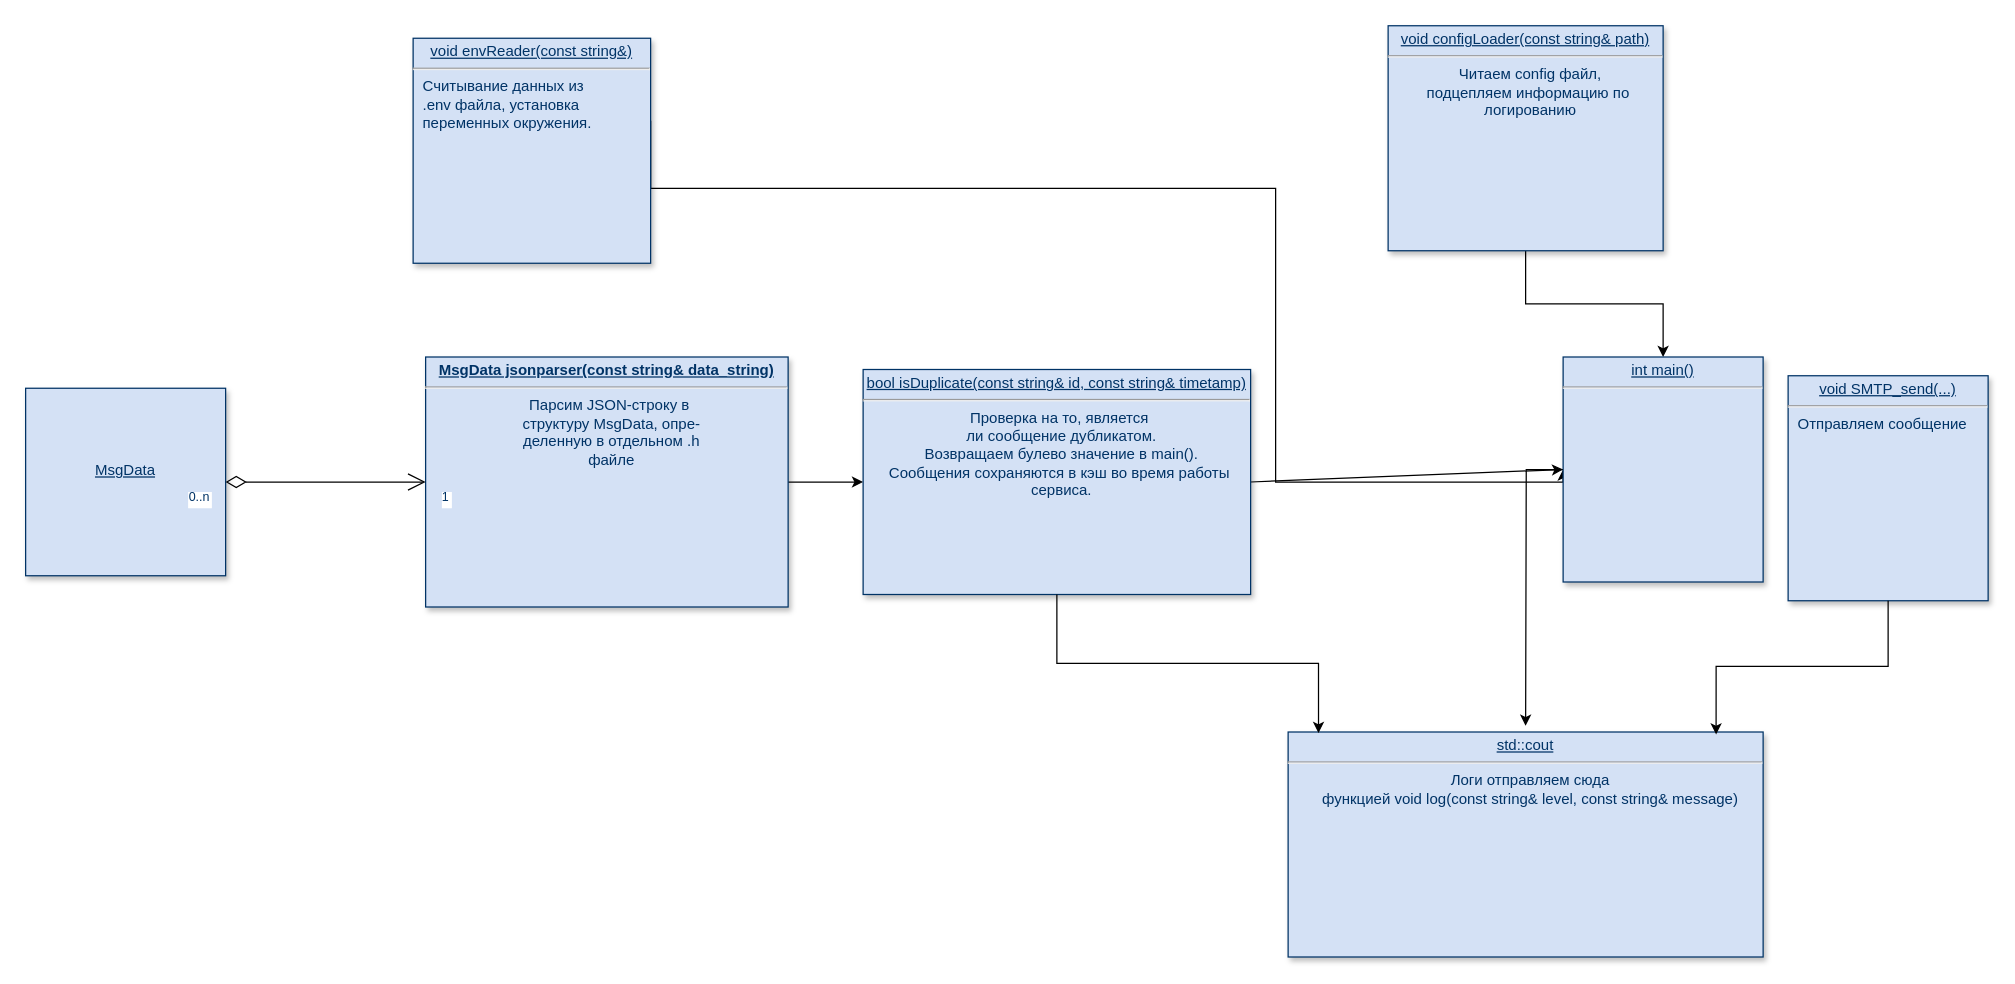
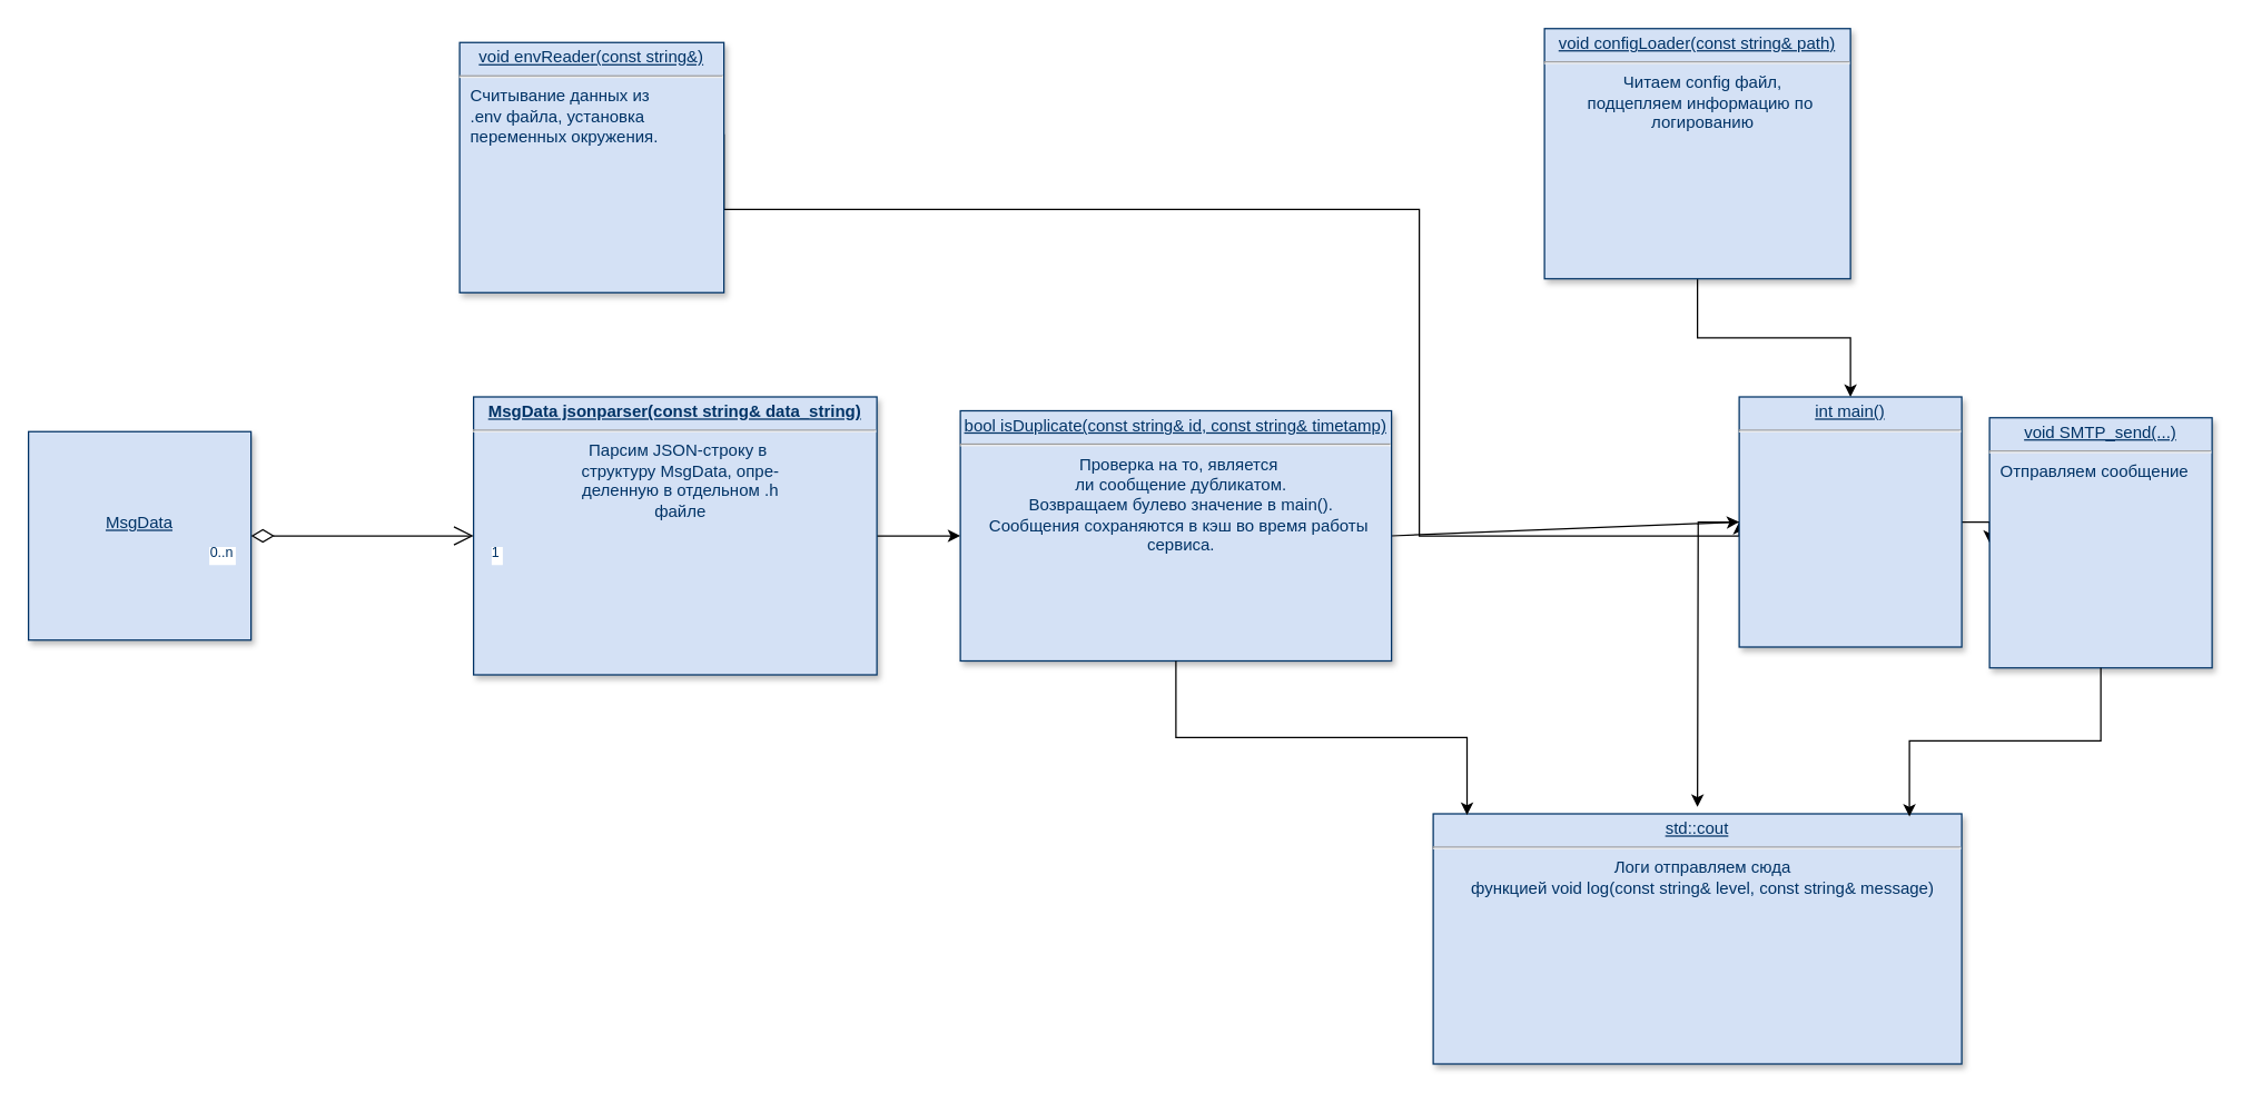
  <mxCell id="0" />
  <mxCell id="1" parent="0" />
  <mxCell id="2" style="edgeStyle=orthogonalEdgeStyle;rounded=0;orthogonalLoop=1;jettySize=auto;html=1;entryX=0;entryY=0.5;entryDx=0;entryDy=0;exitX=1;exitY=0.367;exitDx=0;exitDy=0;exitPerimeter=0;" edge="1" parent="1" source="3" target="14"><mxGeometry relative="1" as="geometry"><mxPoint x="741.92" y="258" as="targetPoint" /><mxPoint x="530" y="130" as="sourcePoint" /><Array as="points"><mxPoint x="520" y="150" /><mxPoint x="1020" y="150" /><mxPoint x="1020" y="385" /></Array></mxGeometry></mxCell>
  <mxCell id="3" value="&lt;p style=&quot;margin: 0px; margin-top: 4px; text-align: center; text-decoration: underline;&quot;&gt;void envReader(const string&amp;amp;)&lt;/p&gt;&lt;hr&gt;&lt;p style=&quot;margin: 0px; margin-left: 8px;&quot;&gt;Считывание данных из&amp;nbsp;&lt;/p&gt;&lt;p style=&quot;margin: 0px; margin-left: 8px;&quot;&gt;.env файла, установка&amp;nbsp;&lt;/p&gt;&lt;p style=&quot;margin: 0px; margin-left: 8px;&quot;&gt;переменных окружения.&lt;/p&gt;" style="verticalAlign=top;align=left;overflow=fill;fontSize=12;fontFamily=Helvetica;html=1;strokeColor=#003366;shadow=1;fillColor=#D4E1F5;fontColor=#003366" parent="1" vertex="1"><mxGeometry x="330" y="30" width="190" height="180" as="geometry" /></mxCell>
  <mxCell id="4" value="&lt;p style=&quot;margin: 4px 0px 0px; text-decoration: underline;&quot;&gt;&lt;br&gt;&lt;/p&gt;&lt;p style=&quot;margin: 4px 0px 0px; text-decoration: underline;&quot;&gt;&lt;br&gt;&lt;/p&gt;&lt;p style=&quot;margin: 4px 0px 0px; text-decoration: underline;&quot;&gt;&lt;br&gt;&lt;/p&gt;&lt;p style=&quot;margin: 4px 0px 0px; text-decoration: underline;&quot;&gt;MsgData&lt;/p&gt;" style="verticalAlign=top;align=center;overflow=fill;fontSize=12;fontFamily=Helvetica;html=1;strokeColor=#003366;shadow=1;fillColor=#D4E1F5;fontColor=#003366" parent="1" vertex="1"><mxGeometry x="20" y="310" width="160" height="150" as="geometry" /></mxCell>
  <mxCell id="5" style="edgeStyle=orthogonalEdgeStyle;rounded=0;orthogonalLoop=1;jettySize=auto;html=1;exitX=1;exitY=0.5;exitDx=0;exitDy=0;entryX=0;entryY=0.5;entryDx=0;entryDy=0;" edge="1" parent="1" source="6" target="16"><mxGeometry relative="1" as="geometry" /></mxCell>
  <mxCell id="6" value="&lt;p style=&quot;margin: 0px; margin-top: 4px; text-align: center; text-decoration: underline;&quot;&gt;&lt;b&gt;MsgData jsonparser(const string&amp;amp; data_string)&lt;/b&gt;&lt;/p&gt;&lt;hr&gt;&lt;p style=&quot;text-align: center; margin: 0px 0px 0px 8px;&quot;&gt;Парсим JSON-строку в&amp;nbsp;&lt;/p&gt;&lt;p style=&quot;text-align: center; margin: 0px 0px 0px 8px;&quot;&gt;структуру MsgData, опре-&lt;/p&gt;&lt;p style=&quot;text-align: center; margin: 0px 0px 0px 8px;&quot;&gt;деленную в отдельном .h&lt;/p&gt;&lt;p style=&quot;text-align: center; margin: 0px 0px 0px 8px;&quot;&gt;файле&lt;/p&gt;" style="verticalAlign=top;align=left;overflow=fill;fontSize=12;fontFamily=Helvetica;html=1;strokeColor=#003366;shadow=1;fillColor=#D4E1F5;fontColor=#003366" parent="1" vertex="1"><mxGeometry x="340" y="285" width="290" height="200" as="geometry" /></mxCell>
  <mxCell id="7" value="" style="endArrow=open;endSize=12;startArrow=diamondThin;startSize=14;startFill=0;edgeStyle=orthogonalEdgeStyle" parent="1" source="4" target="6" edge="1"><mxGeometry x="369.36" y="360" as="geometry"><mxPoint x="569.36" y="360" as="sourcePoint" /><mxPoint x="409.36" y="360" as="targetPoint" /><Array as="points" /></mxGeometry></mxCell>
  <mxCell id="8" value="0..n" style="resizable=0;align=left;verticalAlign=top;labelBackgroundColor=#ffffff;fontSize=10;strokeColor=#003366;shadow=1;fillColor=#D4E1F5;fontColor=#003366" parent="7" connectable="0" vertex="1"><mxGeometry x="-1" relative="1" as="geometry"><mxPoint x="-31.08" as="offset" /></mxGeometry></mxCell>
  <mxCell id="9" value="1" style="resizable=0;align=right;verticalAlign=top;labelBackgroundColor=#ffffff;fontSize=10;strokeColor=#003366;shadow=1;fillColor=#D4E1F5;fontColor=#003366" parent="7" connectable="0" vertex="1"><mxGeometry x="1" relative="1" as="geometry"><mxPoint x="20.0" y="1.895e-13" as="offset" /></mxGeometry></mxCell>
  <mxCell id="10" style="edgeStyle=orthogonalEdgeStyle;rounded=0;orthogonalLoop=1;jettySize=auto;html=1;exitX=0.5;exitY=1;exitDx=0;exitDy=0;entryX=0.5;entryY=0;entryDx=0;entryDy=0;" edge="1" parent="1" source="11" target="14"><mxGeometry relative="1" as="geometry" /></mxCell>
  <mxCell id="11" value="&lt;p style=&quot;margin: 0px; margin-top: 4px; text-align: center; text-decoration: underline;&quot;&gt;void configLoader(const string&amp;amp; path)&lt;/p&gt;&lt;hr&gt;&lt;p style=&quot;text-align: center; margin: 0px 0px 0px 8px;&quot;&gt;Читаем config файл,&lt;/p&gt;&lt;p style=&quot;text-align: center; margin: 0px 0px 0px 8px;&quot;&gt;подцепляем информацию по&amp;nbsp;&lt;/p&gt;&lt;p style=&quot;text-align: center; margin: 0px 0px 0px 8px;&quot;&gt;логированию&lt;/p&gt;" style="verticalAlign=top;align=left;overflow=fill;fontSize=12;fontFamily=Helvetica;html=1;strokeColor=#003366;shadow=1;fillColor=#D4E1F5;fontColor=#003366" parent="1" vertex="1"><mxGeometry x="1110" y="20" width="220" height="180" as="geometry" /></mxCell>
+ <mxCell id="12" style="edgeStyle=orthogonalEdgeStyle;rounded=0;orthogonalLoop=1;jettySize=auto;html=1;exitX=1;exitY=0.5;exitDx=0;exitDy=0;entryX=0;entryY=0.5;entryDx=0;entryDy=0;" edge="1" parent="1" source="14" target="17"><mxGeometry relative="1" as="geometry" /></mxCell>
  <mxCell id="13" style="edgeStyle=orthogonalEdgeStyle;rounded=0;orthogonalLoop=1;jettySize=auto;html=1;" edge="1" parent="1" source="14"><mxGeometry relative="1" as="geometry"><mxPoint x="1220" y="580" as="targetPoint" /></mxGeometry></mxCell>
  <mxCell id="14" value="&lt;p style=&quot;margin: 0px; margin-top: 4px; text-align: center; text-decoration: underline;&quot;&gt;int main()&lt;/p&gt;&lt;hr&gt;&lt;p style=&quot;margin: 0px; margin-left: 8px;&quot;&gt;&lt;br&gt;&lt;/p&gt;" style="verticalAlign=top;align=left;overflow=fill;fontSize=12;fontFamily=Helvetica;html=1;strokeColor=#003366;shadow=1;fillColor=#D4E1F5;fontColor=#003366" vertex="1" parent="1"><mxGeometry x="1250" y="285" width="160.0" height="180" as="geometry" /></mxCell>
  <mxCell id="15" style="rounded=0;orthogonalLoop=1;jettySize=auto;html=1;exitX=1;exitY=0.5;exitDx=0;exitDy=0;entryX=0;entryY=0.5;entryDx=0;entryDy=0;" edge="1" parent="1" source="16" target="14"><mxGeometry relative="1" as="geometry"><mxPoint x="1030" y="385" as="targetPoint" /></mxGeometry></mxCell>
  <mxCell id="16" value="&lt;p style=&quot;margin: 0px; margin-top: 4px; text-align: center; text-decoration: underline;&quot;&gt;bool isDuplicate(const string&amp;amp; id, const string&amp;amp; timetamp)&lt;/p&gt;&lt;hr&gt;&lt;p style=&quot;text-align: center; margin: 0px 0px 0px 8px;&quot;&gt;Проверка на то, является&amp;nbsp;&lt;/p&gt;&lt;p style=&quot;text-align: center; margin: 0px 0px 0px 8px;&quot;&gt;ли сообщение дубликатом.&lt;/p&gt;&lt;p style=&quot;text-align: center; margin: 0px 0px 0px 8px;&quot;&gt;Возвращаем булево значение в main().&lt;/p&gt;&lt;p style=&quot;text-align: center; margin: 0px 0px 0px 8px;&quot;&gt;Сообщения сохраняются в кэш во время работы&amp;nbsp;&lt;/p&gt;&lt;p style=&quot;text-align: center; margin: 0px 0px 0px 8px;&quot;&gt;сервиса.&lt;/p&gt;" style="verticalAlign=top;align=left;overflow=fill;fontSize=12;fontFamily=Helvetica;html=1;strokeColor=#003366;shadow=1;fillColor=#D4E1F5;fontColor=#003366" vertex="1" parent="1"><mxGeometry x="690" y="295" width="310" height="180" as="geometry" /></mxCell>
  <mxCell id="17" value="&lt;p style=&quot;margin: 0px; margin-top: 4px; text-align: center; text-decoration: underline;&quot;&gt;void SMTP_send(...)&lt;/p&gt;&lt;hr&gt;&lt;p style=&quot;margin: 0px; margin-left: 8px;&quot;&gt;Отправляем сообщение&amp;nbsp;&lt;/p&gt;" style="verticalAlign=top;align=left;overflow=fill;fontSize=12;fontFamily=Helvetica;html=1;strokeColor=#003366;shadow=1;fillColor=#D4E1F5;fontColor=#003366" vertex="1" parent="1"><mxGeometry x="1430" y="300" width="160.0" height="180" as="geometry" /></mxCell>
  <mxCell id="18" value="&lt;p style=&quot;margin: 0px; margin-top: 4px; text-align: center; text-decoration: underline;&quot;&gt;std::cout&lt;/p&gt;&lt;hr&gt;&lt;p style=&quot;text-align: center; margin: 0px 0px 0px 8px;&quot;&gt;Логи отправляем сюда&lt;/p&gt;&lt;p style=&quot;text-align: center; margin: 0px 0px 0px 8px;&quot;&gt;функцией void log(const string&amp;amp; level, const string&amp;amp; message)&lt;/p&gt;" style="verticalAlign=top;align=left;overflow=fill;fontSize=12;fontFamily=Helvetica;html=1;strokeColor=#003366;shadow=1;fillColor=#D4E1F5;fontColor=#003366" vertex="1" parent="1"><mxGeometry x="1030" y="585" width="380" height="180" as="geometry" /></mxCell>
  <mxCell id="19" style="edgeStyle=orthogonalEdgeStyle;rounded=0;orthogonalLoop=1;jettySize=auto;html=1;exitX=0.5;exitY=1;exitDx=0;exitDy=0;entryX=0.064;entryY=0.005;entryDx=0;entryDy=0;entryPerimeter=0;" edge="1" parent="1" source="16" target="18"><mxGeometry relative="1" as="geometry" /></mxCell>
  <mxCell id="20" style="edgeStyle=orthogonalEdgeStyle;rounded=0;orthogonalLoop=1;jettySize=auto;html=1;exitX=0.5;exitY=1;exitDx=0;exitDy=0;entryX=0.901;entryY=0.011;entryDx=0;entryDy=0;entryPerimeter=0;" edge="1" parent="1" source="17" target="18"><mxGeometry relative="1" as="geometry" /></mxCell>
